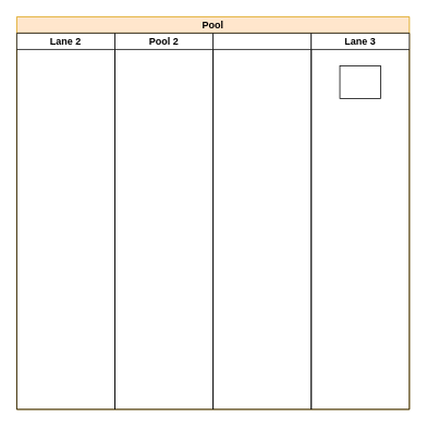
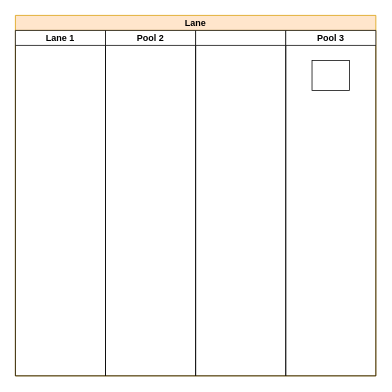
  <mxCell id="0" />
  <mxCell id="1" parent="0" />
- <mxCell id="2" value="Pool" style="swimlane;childLayout=stackLayout;resizeParent=1;resizeParentMax=0;startSize=20;fillColor=#ffe6cc;strokeColor=#d79b00;" vertex="1" parent="1"><mxGeometry x="20" y="20" width="480" height="480" as="geometry" /></mxCell>
- <mxCell id="3" value="Lane 2" style="swimlane;startSize=20;" vertex="1" parent="2"><mxGeometry y="20" width="120" height="460" as="geometry" /></mxCell>
+ <mxCell id="2" value="Lane" style="swimlane;childLayout=stackLayout;resizeParent=1;resizeParentMax=0;startSize=20;fillColor=#ffe6cc;strokeColor=#d79b00;" vertex="1" parent="1"><mxGeometry x="20" y="20" width="480" height="480" as="geometry" /></mxCell>
+ <mxCell id="3" value="Lane 1" style="swimlane;startSize=20;" vertex="1" parent="2"><mxGeometry y="20" width="120" height="460" as="geometry" /></mxCell>
  <mxCell id="4" value="Pool 2" style="swimlane;startSize=20;" vertex="1" parent="2"><mxGeometry x="120" y="20" width="120" height="460" as="geometry" /></mxCell>
  <mxCell id="5" style="swimlane;startSize=20;" vertex="1" parent="2"><mxGeometry x="240" y="20" width="120" height="460" as="geometry" /></mxCell>
- <mxCell id="6" value="Lane 3" style="swimlane;startSize=20;" vertex="1" parent="2"><mxGeometry x="360" y="20" width="120" height="460" as="geometry" /></mxCell>
+ <mxCell id="6" value="Pool 3" style="swimlane;startSize=20;" vertex="1" parent="2"><mxGeometry x="360" y="20" width="120" height="460" as="geometry" /></mxCell>
  <mxCell id="7" value="" style="whiteSpace=wrap;html=1;" vertex="1" parent="6"><mxGeometry x="35" y="40" width="50" height="40" as="geometry" /></mxCell>
